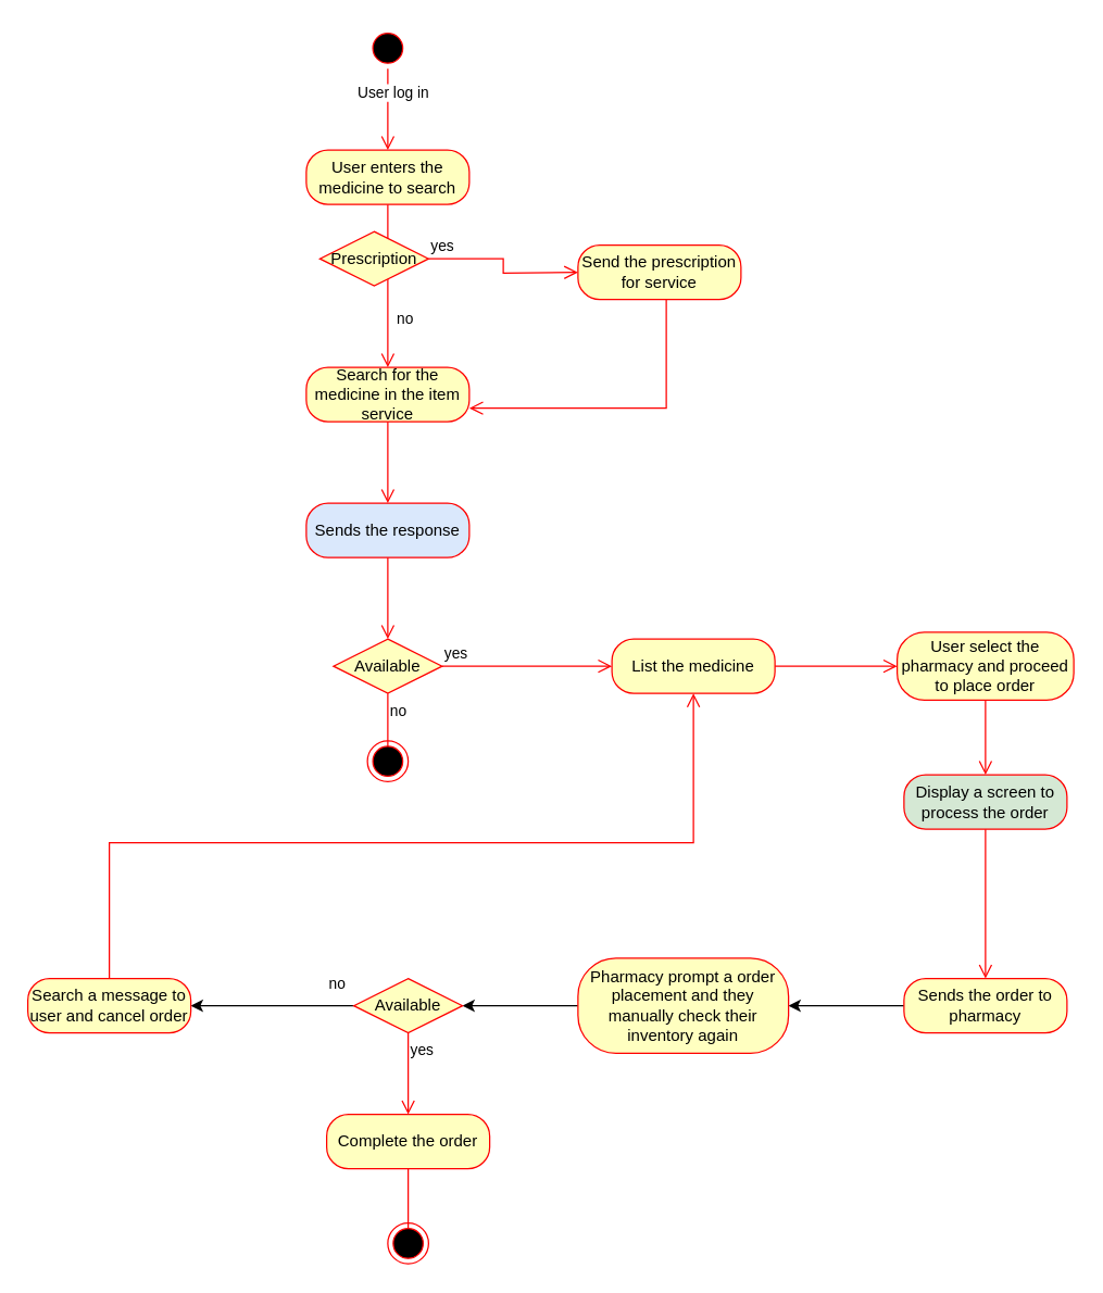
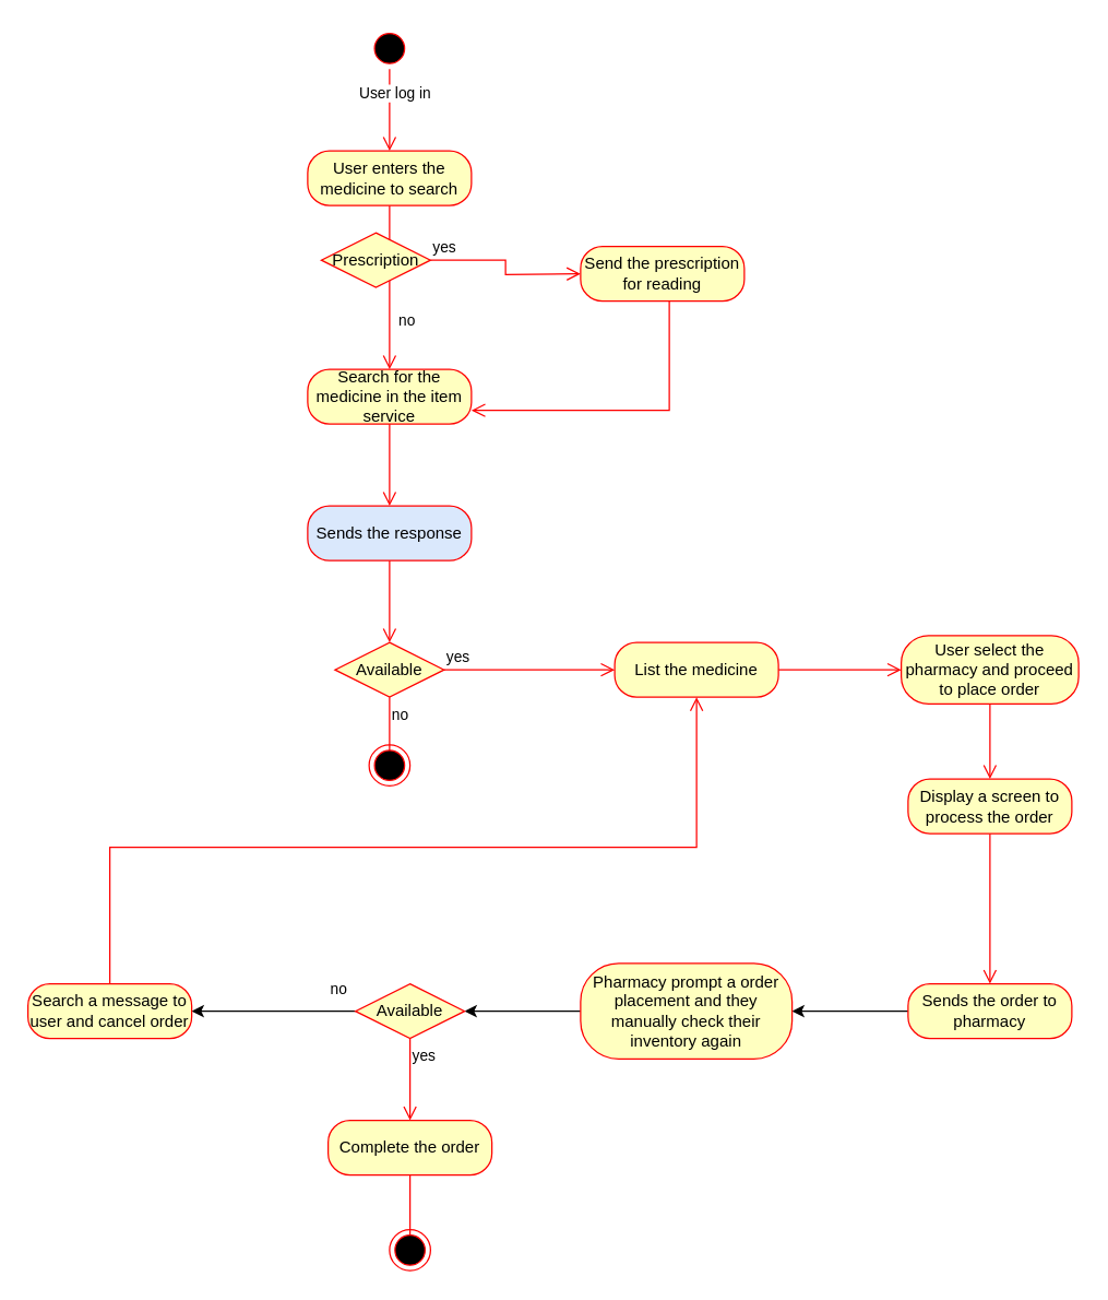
  <mxCell id="0" />
  <mxCell id="1" parent="0" />
  <mxCell id="2" value="" style="ellipse;html=1;shape=startState;fillColor=#000000;strokeColor=#ff0000;" vertex="1" parent="1"><mxGeometry x="270" y="20" width="30" height="30" as="geometry" /></mxCell>
  <mxCell id="3" value="" style="edgeStyle=orthogonalEdgeStyle;html=1;verticalAlign=bottom;endArrow=open;endSize=8;strokeColor=#ff0000;rounded=0;" edge="1" source="2" parent="1"><mxGeometry relative="1" as="geometry"><mxPoint x="285" y="110" as="targetPoint" /></mxGeometry></mxCell>
  <mxCell id="4" value="User log in" style="edgeLabel;html=1;align=center;verticalAlign=middle;resizable=0;points=[];" vertex="1" connectable="0" parent="3"><mxGeometry x="-0.451" y="3" relative="1" as="geometry"><mxPoint as="offset" /></mxGeometry></mxCell>
  <mxCell id="5" value="User enters the medicine to search" style="rounded=1;whiteSpace=wrap;html=1;arcSize=40;fontColor=#000000;fillColor=#ffffc0;strokeColor=#ff0000;" vertex="1" parent="1"><mxGeometry x="225" y="110" width="120" height="40" as="geometry" /></mxCell>
  <mxCell id="6" value="" style="edgeStyle=orthogonalEdgeStyle;html=1;verticalAlign=bottom;endArrow=open;endSize=8;strokeColor=#ff0000;rounded=0;" edge="1" source="5" parent="1"><mxGeometry relative="1" as="geometry"><mxPoint x="285" y="270" as="targetPoint" /></mxGeometry></mxCell>
  <mxCell id="7" value="Search for the medicine in the item service" style="rounded=1;whiteSpace=wrap;html=1;arcSize=40;fontColor=#000000;fillColor=#ffffc0;strokeColor=#ff0000;" vertex="1" parent="1"><mxGeometry x="225" y="270" width="120" height="40" as="geometry" /></mxCell>
  <mxCell id="8" value="" style="edgeStyle=orthogonalEdgeStyle;html=1;verticalAlign=bottom;endArrow=open;endSize=8;strokeColor=#ff0000;rounded=0;" edge="1" source="7" parent="1"><mxGeometry relative="1" as="geometry"><mxPoint x="285" y="370" as="targetPoint" /></mxGeometry></mxCell>
  <mxCell id="9" value="Prescription" style="rhombus;whiteSpace=wrap;html=1;fontColor=#000000;fillColor=#ffffc0;strokeColor=#ff0000;" vertex="1" parent="1"><mxGeometry x="235" y="170" width="80" height="40" as="geometry" /></mxCell>
  <mxCell id="10" value="yes" style="edgeStyle=orthogonalEdgeStyle;html=1;align=left;verticalAlign=bottom;endArrow=open;endSize=8;strokeColor=#ff0000;rounded=0;" edge="1" source="9" parent="1"><mxGeometry x="-1" relative="1" as="geometry"><mxPoint x="425" y="200" as="targetPoint" /></mxGeometry></mxCell>
  <mxCell id="11" value="&lt;span style=&quot;color: rgb(0, 0, 0); font-family: Helvetica; font-size: 11px; font-style: normal; font-variant-ligatures: normal; font-variant-caps: normal; font-weight: 400; letter-spacing: normal; orphans: 2; text-align: left; text-indent: 0px; text-transform: none; widows: 2; word-spacing: 0px; -webkit-text-stroke-width: 0px; white-space: nowrap; background-color: rgb(255, 255, 255); text-decoration-thickness: initial; text-decoration-style: initial; text-decoration-color: initial; display: inline !important; float: none;&quot;&gt;no&lt;/span&gt;" style="text;whiteSpace=wrap;html=1;" vertex="1" parent="1"><mxGeometry x="290" y="220" width="50" height="40" as="geometry" /></mxCell>
- <mxCell id="12" value="Send the prescription for service" style="rounded=1;whiteSpace=wrap;html=1;arcSize=40;fontColor=#000000;fillColor=#ffffc0;strokeColor=#ff0000;" vertex="1" parent="1"><mxGeometry x="425" y="180" width="120" height="40" as="geometry" /></mxCell>
+ <mxCell id="12" value="Send the prescription for reading" style="rounded=1;whiteSpace=wrap;html=1;arcSize=40;fontColor=#000000;fillColor=#ffffc0;strokeColor=#ff0000;" vertex="1" parent="1"><mxGeometry x="425" y="180" width="120" height="40" as="geometry" /></mxCell>
  <mxCell id="13" value="" style="edgeStyle=orthogonalEdgeStyle;html=1;verticalAlign=bottom;endArrow=open;endSize=8;strokeColor=#ff0000;rounded=0;entryX=1;entryY=0.75;entryDx=0;entryDy=0;" edge="1" source="12" parent="1" target="7"><mxGeometry relative="1" as="geometry"><mxPoint x="485" y="280" as="targetPoint" /><Array as="points"><mxPoint x="490" y="300" /></Array></mxGeometry></mxCell>
  <mxCell id="14" value="Available" style="rhombus;whiteSpace=wrap;html=1;fontColor=#000000;fillColor=#ffffc0;strokeColor=#ff0000;" vertex="1" parent="1"><mxGeometry x="245" y="470" width="80" height="40" as="geometry" /></mxCell>
  <mxCell id="15" value="yes" style="edgeStyle=orthogonalEdgeStyle;html=1;align=left;verticalAlign=bottom;endArrow=open;endSize=8;strokeColor=#ff0000;rounded=0;" edge="1" source="14" parent="1"><mxGeometry x="-1" relative="1" as="geometry"><mxPoint x="450" y="490" as="targetPoint" /></mxGeometry></mxCell>
  <mxCell id="16" value="no" style="edgeStyle=orthogonalEdgeStyle;html=1;align=left;verticalAlign=top;endArrow=open;endSize=8;strokeColor=#ff0000;rounded=0;" edge="1" source="14" parent="1"><mxGeometry x="-1" relative="1" as="geometry"><mxPoint x="285" y="570" as="targetPoint" /></mxGeometry></mxCell>
  <mxCell id="17" value="Sends the response" style="rounded=1;whiteSpace=wrap;html=1;arcSize=40;fontColor=#000000;fillColor=#dae8fc;strokeColor=#ff0000;" vertex="1" parent="1"><mxGeometry x="225" y="370" width="120" height="40" as="geometry" /></mxCell>
  <mxCell id="18" value="" style="edgeStyle=orthogonalEdgeStyle;html=1;verticalAlign=bottom;endArrow=open;endSize=8;strokeColor=#ff0000;rounded=0;" edge="1" source="17" parent="1"><mxGeometry relative="1" as="geometry"><mxPoint x="285" y="470" as="targetPoint" /></mxGeometry></mxCell>
  <mxCell id="19" value="" style="ellipse;html=1;shape=endState;fillColor=#000000;strokeColor=#ff0000;" vertex="1" parent="1"><mxGeometry x="270" y="545" width="30" height="30" as="geometry" /></mxCell>
  <mxCell id="20" value="List the medicine" style="rounded=1;whiteSpace=wrap;html=1;arcSize=40;fontColor=#000000;fillColor=#ffffc0;strokeColor=#ff0000;" vertex="1" parent="1"><mxGeometry x="450" y="470" width="120" height="40" as="geometry" /></mxCell>
  <mxCell id="21" value="" style="edgeStyle=orthogonalEdgeStyle;html=1;verticalAlign=bottom;endArrow=open;endSize=8;strokeColor=#ff0000;rounded=0;" edge="1" source="20" parent="1" target="22"><mxGeometry relative="1" as="geometry"><mxPoint x="510" y="570" as="targetPoint" /></mxGeometry></mxCell>
  <mxCell id="22" value="User select the pharmacy and proceed to place order" style="rounded=1;whiteSpace=wrap;html=1;arcSize=40;fontColor=#000000;fillColor=#ffffc0;strokeColor=#ff0000;" vertex="1" parent="1"><mxGeometry x="660" y="465" width="130" height="50" as="geometry" /></mxCell>
  <mxCell id="23" value="" style="edgeStyle=orthogonalEdgeStyle;html=1;verticalAlign=bottom;endArrow=open;endSize=8;strokeColor=#ff0000;rounded=0;" edge="1" source="22" parent="1"><mxGeometry relative="1" as="geometry"><mxPoint x="725" y="570" as="targetPoint" /></mxGeometry></mxCell>
- <mxCell id="24" value="Display a screen to process the order" style="rounded=1;whiteSpace=wrap;html=1;arcSize=40;fontColor=#000000;fillColor=#d5e8d4;strokeColor=#ff0000;" vertex="1" parent="1"><mxGeometry x="665" y="570" width="120" height="40" as="geometry" /></mxCell>
+ <mxCell id="24" value="Display a screen to process the order" style="rounded=1;whiteSpace=wrap;html=1;arcSize=40;fontColor=#000000;fillColor=#ffffc0;strokeColor=#ff0000;" vertex="1" parent="1"><mxGeometry x="665" y="570" width="120" height="40" as="geometry" /></mxCell>
  <mxCell id="25" value="" style="edgeStyle=orthogonalEdgeStyle;html=1;verticalAlign=bottom;endArrow=open;endSize=8;strokeColor=#ff0000;rounded=0;" edge="1" source="24" parent="1"><mxGeometry relative="1" as="geometry"><mxPoint x="725" y="720" as="targetPoint" /></mxGeometry></mxCell>
  <mxCell id="26" value="" style="edgeStyle=orthogonalEdgeStyle;rounded=0;orthogonalLoop=1;jettySize=auto;html=1;" edge="1" parent="1" source="27" target="29"><mxGeometry relative="1" as="geometry" /></mxCell>
  <mxCell id="27" value="Sends the order to pharmacy" style="rounded=1;whiteSpace=wrap;html=1;arcSize=40;fontColor=#000000;fillColor=#ffffc0;strokeColor=#ff0000;" vertex="1" parent="1"><mxGeometry x="665" y="720" width="120" height="40" as="geometry" /></mxCell>
  <mxCell id="28" style="edgeStyle=orthogonalEdgeStyle;rounded=0;orthogonalLoop=1;jettySize=auto;html=1;entryX=1;entryY=0.5;entryDx=0;entryDy=0;" edge="1" parent="1" source="29" target="31"><mxGeometry relative="1" as="geometry" /></mxCell>
  <mxCell id="29" value="Pharmacy prompt a order placement and they manually check their inventory again" style="rounded=1;whiteSpace=wrap;html=1;arcSize=40;fontColor=#000000;fillColor=#ffffc0;strokeColor=#ff0000;" vertex="1" parent="1"><mxGeometry x="425" y="705" width="155" height="70" as="geometry" /></mxCell>
  <mxCell id="30" value="" style="edgeStyle=orthogonalEdgeStyle;rounded=0;orthogonalLoop=1;jettySize=auto;html=1;" edge="1" parent="1" source="31"><mxGeometry relative="1" as="geometry"><mxPoint x="140" y="740" as="targetPoint" /></mxGeometry></mxCell>
  <mxCell id="31" value="Available" style="rhombus;whiteSpace=wrap;html=1;fontColor=#000000;fillColor=#ffffc0;strokeColor=#ff0000;" vertex="1" parent="1"><mxGeometry x="260" y="720" width="80" height="40" as="geometry" /></mxCell>
  <mxCell id="32" value="yes" style="edgeStyle=orthogonalEdgeStyle;html=1;align=left;verticalAlign=top;endArrow=open;endSize=8;strokeColor=#ff0000;rounded=0;" edge="1" source="31" parent="1"><mxGeometry x="-1" relative="1" as="geometry"><mxPoint x="300" y="820" as="targetPoint" /></mxGeometry></mxCell>
  <mxCell id="33" value="&lt;span style=&quot;color: rgb(0, 0, 0); font-family: Helvetica; font-size: 11px; font-style: normal; font-variant-ligatures: normal; font-variant-caps: normal; font-weight: 400; letter-spacing: normal; orphans: 2; text-align: left; text-indent: 0px; text-transform: none; widows: 2; word-spacing: 0px; -webkit-text-stroke-width: 0px; white-space: nowrap; background-color: rgb(255, 255, 255); text-decoration-thickness: initial; text-decoration-style: initial; text-decoration-color: initial; display: inline !important; float: none;&quot;&gt;no&lt;/span&gt;" style="text;whiteSpace=wrap;html=1;" vertex="1" parent="1"><mxGeometry x="240" y="710" width="50" height="40" as="geometry" /></mxCell>
  <mxCell id="34" value="Search a message to user and cancel order" style="rounded=1;whiteSpace=wrap;html=1;arcSize=40;fontColor=#000000;fillColor=#ffffc0;strokeColor=#ff0000;" vertex="1" parent="1"><mxGeometry x="20" y="720" width="120" height="40" as="geometry" /></mxCell>
  <mxCell id="35" value="" style="edgeStyle=orthogonalEdgeStyle;html=1;verticalAlign=bottom;endArrow=open;endSize=8;strokeColor=#ff0000;rounded=0;" edge="1" source="34" parent="1" target="20"><mxGeometry relative="1" as="geometry"><mxPoint x="80" y="820" as="targetPoint" /><Array as="points"><mxPoint x="80" y="620" /><mxPoint x="510" y="620" /></Array></mxGeometry></mxCell>
  <mxCell id="36" value="Complete the order" style="rounded=1;whiteSpace=wrap;html=1;arcSize=40;fontColor=#000000;fillColor=#ffffc0;strokeColor=#ff0000;" vertex="1" parent="1"><mxGeometry x="240" y="820" width="120" height="40" as="geometry" /></mxCell>
  <mxCell id="37" value="" style="edgeStyle=orthogonalEdgeStyle;html=1;verticalAlign=bottom;endArrow=open;endSize=8;strokeColor=#ff0000;rounded=0;" edge="1" source="36" parent="1"><mxGeometry relative="1" as="geometry"><mxPoint x="300" y="920" as="targetPoint" /></mxGeometry></mxCell>
  <mxCell id="38" value="" style="ellipse;html=1;shape=endState;fillColor=#000000;strokeColor=#ff0000;" vertex="1" parent="1"><mxGeometry x="285" y="900" width="30" height="30" as="geometry" /></mxCell>
